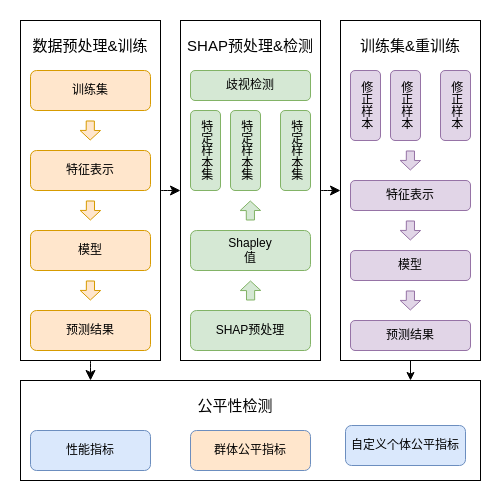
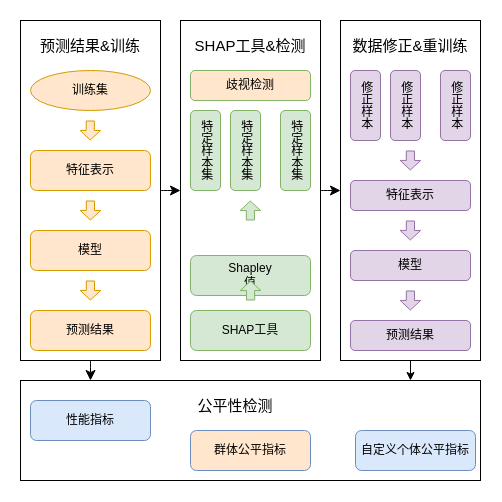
  <mxCell id="0" />
  <mxCell id="1" parent="0" />
  <mxCell id="2" value="" style="group" vertex="1" connectable="0" parent="1"><mxGeometry x="20" y="20" width="460" height="460" as="geometry" /></mxCell>
  <mxCell id="3" style="edgeStyle=none;curved=0;rounded=0;orthogonalLoop=1;jettySize=auto;html=1;fontSize=12;" edge="1" parent="2" source="4"><mxGeometry relative="1" as="geometry"><mxPoint x="390" y="360" as="targetPoint" /></mxGeometry></mxCell>
  <mxCell id="4" value="" style="rounded=0;whiteSpace=wrap;html=1;" vertex="1" parent="2"><mxGeometry x="320" width="140" height="340" as="geometry" /></mxCell>
  <mxCell id="5" style="edgeStyle=none;curved=1;rounded=0;orthogonalLoop=1;jettySize=auto;html=1;fontSize=12;startSize=8;endSize=8;" edge="1" parent="2" source="6"><mxGeometry relative="1" as="geometry"><mxPoint x="320" y="170" as="targetPoint" /></mxGeometry></mxCell>
  <mxCell id="6" value="" style="rounded=0;whiteSpace=wrap;html=1;" vertex="1" parent="2"><mxGeometry x="160" width="140" height="340" as="geometry" /></mxCell>
  <mxCell id="7" style="edgeStyle=none;curved=1;rounded=0;orthogonalLoop=1;jettySize=auto;html=1;fontSize=12;startSize=8;endSize=8;" edge="1" parent="2" source="9"><mxGeometry relative="1" as="geometry"><mxPoint x="160" y="170" as="targetPoint" /></mxGeometry></mxCell>
  <mxCell id="8" style="edgeStyle=none;curved=1;rounded=0;orthogonalLoop=1;jettySize=auto;html=1;fontSize=12;startSize=8;endSize=8;" edge="1" parent="2" source="9"><mxGeometry relative="1" as="geometry"><mxPoint x="70" y="360" as="targetPoint" /></mxGeometry></mxCell>
  <mxCell id="9" value="" style="rounded=0;whiteSpace=wrap;html=1;" vertex="1" parent="2"><mxGeometry width="140" height="340" as="geometry" /></mxCell>
- <mxCell id="10" value="训练集" style="rounded=1;whiteSpace=wrap;html=1;fillColor=#ffe6cc;strokeColor=#d79b00;" vertex="1" parent="2"><mxGeometry x="10" y="50" width="120" height="40" as="geometry" /></mxCell>
+ <mxCell id="10" value="训练集" style="ellipse;whiteSpace=wrap;html=1;fillColor=#ffe6cc;strokeColor=#d79b00;" vertex="1" parent="2"><mxGeometry x="10" y="50" width="120" height="40" as="geometry" /></mxCell>
  <mxCell id="11" value="特征表示" style="rounded=1;whiteSpace=wrap;html=1;fillColor=#ffe6cc;strokeColor=#d79b00;" vertex="1" parent="2"><mxGeometry x="10" y="130" width="120" height="40" as="geometry" /></mxCell>
  <mxCell id="12" value="模型" style="rounded=1;whiteSpace=wrap;html=1;fillColor=#ffe6cc;strokeColor=#d79b00;" vertex="1" parent="2"><mxGeometry x="10" y="210" width="120" height="40" as="geometry" /></mxCell>
  <mxCell id="13" value="预测结果" style="rounded=1;whiteSpace=wrap;html=1;fillColor=#ffe6cc;strokeColor=#d79b00;" vertex="1" parent="2"><mxGeometry x="10" y="290" width="120" height="40" as="geometry" /></mxCell>
- <mxCell id="14" value="SHAP预处理" style="rounded=1;whiteSpace=wrap;html=1;fillColor=#d5e8d4;strokeColor=#82b366;" vertex="1" parent="2"><mxGeometry x="170" y="290" width="120" height="40" as="geometry" /></mxCell>
- <mxCell id="15" value="Shapley&lt;div&gt;值&lt;/div&gt;" style="rounded=1;whiteSpace=wrap;html=1;fillColor=#d5e8d4;strokeColor=#82b366;" vertex="1" parent="2"><mxGeometry x="170" y="210" width="120" height="40" as="geometry" /></mxCell>
+ <mxCell id="14" value="SHAP工具" style="rounded=1;whiteSpace=wrap;html=1;fillColor=#d5e8d4;strokeColor=#82b366;" vertex="1" parent="2"><mxGeometry x="170" y="290" width="120" height="40" as="geometry" /></mxCell>
+ <mxCell id="15" value="Shapley&lt;div&gt;值&lt;/div&gt;" style="rounded=1;whiteSpace=wrap;html=1;fillColor=#d5e8d4;strokeColor=#82b366;" vertex="1" parent="2"><mxGeometry x="170" y="235" width="120" height="40" as="geometry" /></mxCell>
  <mxCell id="16" value="修正样本" style="rounded=1;whiteSpace=wrap;html=1;fillColor=#e1d5e7;strokeColor=#9673a6;textDirection=vertical-lr;" vertex="1" parent="2"><mxGeometry x="330" y="50" width="30" height="70" as="geometry" /></mxCell>
  <mxCell id="17" value="特定样本集&lt;span style=&quot;color: rgba(0, 0, 0, 0); font-family: monospace; font-size: 0px; text-align: start; text-wrap: nowrap;&quot;&gt;%3CmxGraphModel%3E%3Croot%3E%3CmxCell%20id%3D%220%22%2F%3E%3CmxCell%20id%3D%221%22%20parent%3D%220%22%2F%3E%3CmxCell%20id%3D%222%22%20value%3D%22%E6%AD%A7%E8%A7%86%E6%A3%80%E6%B5%8B%22%20style%3D%22rounded%3D1%3BwhiteSpace%3Dwrap%3Bhtml%3D1%3BfillColor%3D%23ffe6cc%3BstrokeColor%3D%23d79b00%3B%22%20vertex%3D%221%22%20parent%3D%221%22%3E%3CmxGeometry%20x%3D%22420%22%20y%3D%22300%22%20width%3D%2240%22%20height%3D%2280%22%20as%3D%22geometry%22%2F%3E%3C%2FmxCell%3E%3C%2Froot%3E%3C%2FmxGraphModel%3E&lt;/span&gt;" style="rounded=1;whiteSpace=wrap;html=1;fillColor=#d5e8d4;strokeColor=#82b366;textDirection=vertical-lr;" vertex="1" parent="2"><mxGeometry x="170" y="90" width="30" height="80" as="geometry" /></mxCell>
- <mxCell id="18" value="数据预处理&amp;amp;训练" style="text;html=1;align=center;verticalAlign=middle;whiteSpace=wrap;rounded=0;fontSize=15;" vertex="1" parent="2"><mxGeometry x="5" y="10" width="130" height="30" as="geometry" /></mxCell>
+ <mxCell id="18" value="预测结果&amp;amp;训练" style="text;html=1;align=center;verticalAlign=middle;whiteSpace=wrap;rounded=0;fontSize=15;" vertex="1" parent="2"><mxGeometry x="5" y="10" width="130" height="30" as="geometry" /></mxCell>
  <mxCell id="19" value="" style="shape=flexArrow;endArrow=classic;html=1;rounded=0;fontSize=12;startSize=8;endSize=2.844;curved=1;endWidth=11.315;width=8.167;fillColor=#ffe6cc;strokeColor=#d79b00;" edge="1" parent="2"><mxGeometry width="50" height="50" relative="1" as="geometry"><mxPoint x="69.81" y="100" as="sourcePoint" /><mxPoint x="69.71" y="120" as="targetPoint" /></mxGeometry></mxCell>
  <mxCell id="20" value="" style="shape=flexArrow;endArrow=classic;html=1;rounded=0;fontSize=12;startSize=8;endSize=2.844;curved=1;endWidth=11.315;width=8.167;fillColor=#ffe6cc;strokeColor=#d79b00;" edge="1" parent="2"><mxGeometry width="50" height="50" relative="1" as="geometry"><mxPoint x="69.96" y="180" as="sourcePoint" /><mxPoint x="69.86" y="200" as="targetPoint" /></mxGeometry></mxCell>
  <mxCell id="21" value="" style="shape=flexArrow;endArrow=classic;html=1;rounded=0;fontSize=12;startSize=8;endSize=2.844;curved=1;endWidth=11.315;width=8.167;fillColor=#ffe6cc;strokeColor=#d79b00;" edge="1" parent="2"><mxGeometry width="50" height="50" relative="1" as="geometry"><mxPoint x="69.96" y="260" as="sourcePoint" /><mxPoint x="69.86" y="280" as="targetPoint" /></mxGeometry></mxCell>
  <mxCell id="22" value="特定样本集&lt;span style=&quot;color: rgba(0, 0, 0, 0); font-family: monospace; font-size: 0px; text-align: start; text-wrap: nowrap;&quot;&gt;%3CmxGraphModel%3E%3Croot%3E%3CmxCell%20id%3D%220%22%2F%3E%3CmxCell%20id%3D%221%22%20parent%3D%220%22%2F%3E%3CmxCell%20id%3D%222%22%20value%3D%22%E6%AD%A7%E8%A7%86%E6%A3%80%E6%B5%8B%22%20style%3D%22rounded%3D1%3BwhiteSpace%3Dwrap%3Bhtml%3D1%3BfillColor%3D%23ffe6cc%3BstrokeColor%3D%23d79b00%3B%22%20vertex%3D%221%22%20parent%3D%221%22%3E%3CmxGeometry%20x%3D%22420%22%20y%3D%22300%22%20width%3D%2240%22%20height%3D%2280%22%20as%3D%22geometry%22%2F%3E%3C%2FmxCell%3E%3C%2Froot%3E%3C%2FmxGraphModel%3E&lt;/span&gt;" style="rounded=1;whiteSpace=wrap;html=1;fillColor=#d5e8d4;strokeColor=#82b366;textDirection=vertical-lr;" vertex="1" parent="2"><mxGeometry x="210" y="90" width="30" height="80" as="geometry" /></mxCell>
  <mxCell id="23" value="特定样本集&lt;span style=&quot;color: rgba(0, 0, 0, 0); font-family: monospace; font-size: 0px; text-align: start; text-wrap: nowrap;&quot;&gt;%3CmxGraphModel%3E%3Croot%3E%3CmxCell%20id%3D%220%22%2F%3E%3CmxCell%20id%3D%221%22%20parent%3D%220%22%2F%3E%3CmxCell%20id%3D%222%22%20value%3D%22%E6%AD%A7%E8%A7%86%E6%A3%80%E6%B5%8B%22%20style%3D%22rounded%3D1%3BwhiteSpace%3Dwrap%3Bhtml%3D1%3BfillColor%3D%23ffe6cc%3BstrokeColor%3D%23d79b00%3B%22%20vertex%3D%221%22%20parent%3D%221%22%3E%3CmxGeometry%20x%3D%22420%22%20y%3D%22300%22%20width%3D%2240%22%20height%3D%2280%22%20as%3D%22geometry%22%2F%3E%3C%2FmxCell%3E%3C%2Froot%3E%3C%2FmxGraphModel%3E&lt;/span&gt;" style="rounded=1;whiteSpace=wrap;html=1;fillColor=#d5e8d4;strokeColor=#82b366;textDirection=vertical-lr;" vertex="1" parent="2"><mxGeometry x="260" y="90" width="30" height="80" as="geometry" /></mxCell>
  <mxCell id="24" value="模型" style="rounded=1;whiteSpace=wrap;html=1;fillColor=#e1d5e7;strokeColor=#9673a6;" vertex="1" parent="2"><mxGeometry x="330" y="230" width="120" height="30" as="geometry" /></mxCell>
  <mxCell id="25" value="特征表示" style="rounded=1;whiteSpace=wrap;html=1;fillColor=#e1d5e7;strokeColor=#9673a6;" vertex="1" parent="2"><mxGeometry x="330" y="160" width="120" height="30" as="geometry" /></mxCell>
- <mxCell id="26" value="&lt;font style=&quot;font-size: 15px;&quot;&gt;SHAP预处理&amp;amp;检测&lt;/font&gt;" style="text;html=1;align=center;verticalAlign=middle;whiteSpace=wrap;rounded=0;fontSize=16;" vertex="1" parent="2"><mxGeometry x="165" y="10" width="130" height="30" as="geometry" /></mxCell>
+ <mxCell id="26" value="&lt;font style=&quot;font-size: 15px;&quot;&gt;SHAP工具&amp;amp;检测&lt;/font&gt;" style="text;html=1;align=center;verticalAlign=middle;whiteSpace=wrap;rounded=0;fontSize=16;" vertex="1" parent="2"><mxGeometry x="165" y="10" width="130" height="30" as="geometry" /></mxCell>
  <mxCell id="27" value="" style="shape=flexArrow;endArrow=classic;html=1;rounded=0;fontSize=12;startSize=8;endSize=2.844;curved=1;endWidth=11.315;width=8.167;fillColor=#d5e8d4;strokeColor=#82b366;" edge="1" parent="2"><mxGeometry width="50" height="50" relative="1" as="geometry"><mxPoint x="229.91" y="200" as="sourcePoint" /><mxPoint x="229.81" y="180" as="targetPoint" /></mxGeometry></mxCell>
  <mxCell id="28" value="" style="shape=flexArrow;endArrow=classic;html=1;rounded=0;fontSize=12;startSize=8;endSize=2.844;curved=1;endWidth=11.315;width=8.167;fillColor=#d5e8d4;strokeColor=#82b366;" edge="1" parent="2"><mxGeometry width="50" height="50" relative="1" as="geometry"><mxPoint x="230.1" y="280" as="sourcePoint" /><mxPoint x="230" y="260" as="targetPoint" /></mxGeometry></mxCell>
  <mxCell id="29" value="修正样本" style="rounded=1;whiteSpace=wrap;html=1;fillColor=#e1d5e7;strokeColor=#9673a6;textDirection=vertical-lr;" vertex="1" parent="2"><mxGeometry x="370" y="50" width="30" height="70" as="geometry" /></mxCell>
  <mxCell id="30" value="修正样本" style="rounded=1;whiteSpace=wrap;html=1;fillColor=#e1d5e7;strokeColor=#9673a6;textDirection=vertical-lr;" vertex="1" parent="2"><mxGeometry x="420" y="50" width="30" height="70" as="geometry" /></mxCell>
- <mxCell id="31" value="歧视检测" style="rounded=1;whiteSpace=wrap;html=1;fillColor=#d5e8d4;strokeColor=#82b366;" vertex="1" parent="2"><mxGeometry x="170" y="50" width="120" height="30" as="geometry" /></mxCell>
+ <mxCell id="31" value="歧视检测" style="rounded=1;whiteSpace=wrap;html=1;fillColor=#ffe6cc;strokeColor=#82b366;" vertex="1" parent="2"><mxGeometry x="170" y="50" width="120" height="30" as="geometry" /></mxCell>
  <mxCell id="32" value="预测结果" style="rounded=1;whiteSpace=wrap;html=1;fillColor=#e1d5e7;strokeColor=#9673a6;" vertex="1" parent="2"><mxGeometry x="330" y="300" width="120" height="30" as="geometry" /></mxCell>
- <mxCell id="33" value="训练集&amp;amp;重训练" style="text;html=1;align=center;verticalAlign=middle;whiteSpace=wrap;rounded=0;fontSize=15;" vertex="1" parent="2"><mxGeometry x="325" y="10" width="130" height="30" as="geometry" /></mxCell>
+ <mxCell id="33" value="数据修正&amp;amp;重训练" style="text;html=1;align=center;verticalAlign=middle;whiteSpace=wrap;rounded=0;fontSize=15;" vertex="1" parent="2"><mxGeometry x="325" y="10" width="130" height="30" as="geometry" /></mxCell>
  <mxCell id="34" value="" style="shape=flexArrow;endArrow=classic;html=1;rounded=0;fontSize=12;startSize=8;endSize=2.844;curved=1;endWidth=11.315;width=8.167;fillColor=#e1d5e7;strokeColor=#9673a6;" edge="1" parent="2"><mxGeometry width="50" height="50" relative="1" as="geometry"><mxPoint x="389.93" y="130" as="sourcePoint" /><mxPoint x="389.83" y="150" as="targetPoint" /></mxGeometry></mxCell>
  <mxCell id="35" value="" style="shape=flexArrow;endArrow=classic;html=1;rounded=0;fontSize=12;startSize=8;endSize=2.844;curved=1;endWidth=11.315;width=8.167;fillColor=#e1d5e7;strokeColor=#9673a6;" edge="1" parent="2"><mxGeometry width="50" height="50" relative="1" as="geometry"><mxPoint x="389.93" y="200" as="sourcePoint" /><mxPoint x="389.83" y="220" as="targetPoint" /></mxGeometry></mxCell>
  <mxCell id="36" value="" style="shape=flexArrow;endArrow=classic;html=1;rounded=0;fontSize=12;startSize=8;endSize=2.844;curved=1;endWidth=11.315;width=8.167;fillColor=#e1d5e7;strokeColor=#9673a6;" edge="1" parent="2"><mxGeometry width="50" height="50" relative="1" as="geometry"><mxPoint x="389.93" y="270" as="sourcePoint" /><mxPoint x="389.83" y="290" as="targetPoint" /></mxGeometry></mxCell>
  <mxCell id="37" value="" style="rounded=0;whiteSpace=wrap;html=1;" vertex="1" parent="2"><mxGeometry y="360" width="460" height="100" as="geometry" /></mxCell>
  <mxCell id="38" value="群体公平指标" style="rounded=1;whiteSpace=wrap;html=1;fillColor=#ffe6cc;strokeColor=#6c8ebf;" vertex="1" parent="2"><mxGeometry x="170" y="410" width="120" height="40" as="geometry" /></mxCell>
- <mxCell id="39" value="自定义个体公平指标" style="rounded=1;whiteSpace=wrap;html=1;fillColor=#dae8fc;strokeColor=#6c8ebf;" vertex="1" parent="2"><mxGeometry x="325" y="405" width="120" height="40" as="geometry" /></mxCell>
- <mxCell id="40" value="性能指标" style="rounded=1;whiteSpace=wrap;html=1;fillColor=#dae8fc;strokeColor=#6c8ebf;" vertex="1" parent="2"><mxGeometry x="10" y="410" width="120" height="40" as="geometry" /></mxCell>
+ <mxCell id="39" value="自定义个体公平指标" style="rounded=1;whiteSpace=wrap;html=1;fillColor=#dae8fc;strokeColor=#6c8ebf;" vertex="1" parent="2"><mxGeometry x="335" y="410" width="120" height="40" as="geometry" /></mxCell>
+ <mxCell id="40" value="性能指标" style="rounded=1;whiteSpace=wrap;html=1;fillColor=#dae8fc;strokeColor=#6c8ebf;" vertex="1" parent="2"><mxGeometry x="10" y="380" width="120" height="40" as="geometry" /></mxCell>
  <mxCell id="41" value="&lt;span style=&quot;font-size: 15px;&quot;&gt;公平性检测&lt;/span&gt;" style="text;html=1;align=center;verticalAlign=middle;whiteSpace=wrap;rounded=0;fontSize=16;" vertex="1" parent="2"><mxGeometry x="150" y="370" width="130" height="30" as="geometry" /></mxCell>
